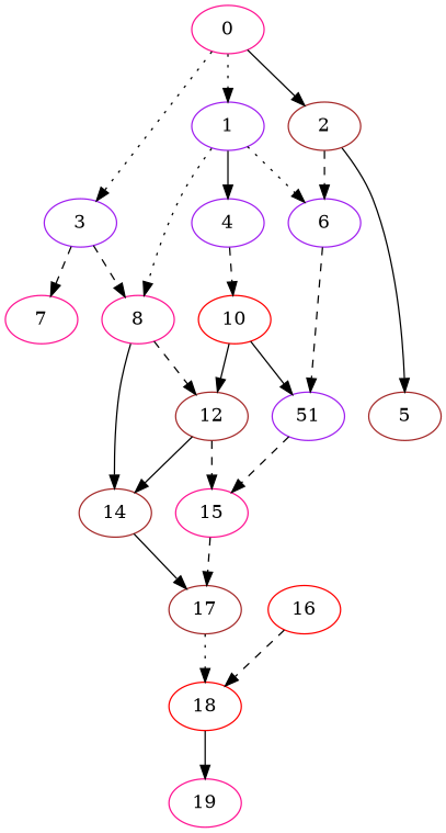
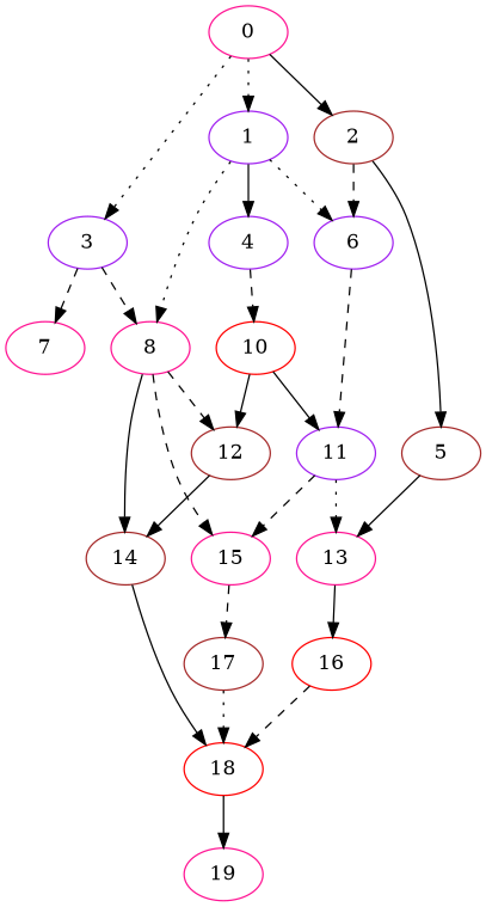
  digraph {
    node [color=deeppink kernel=trsm]
    edge [style=solid x=0 y=3]
    0 [kernel=potrf]
    1 [color=purple]
    2 [color=brown]
    3 [color=purple]
    4 [color=purple kernel=syrk]
    6 [color=purple kernel=gemm]
    8 [kernel=gemm]
    5 [color=brown kernel=syrk]
    7 [kernel=syrk]
    10 [color=red kernel=potrf]
-   11 [color=purple label=51]
+   11 [color=purple]
    12 [color=brown]
    14 [color=brown kernel=syrk]
+   13 [kernel=syrk]
    15 [kernel=gemm]
    16 [color=red kernel=potrf]
    17 [color=brown]
    18 [color=red kernel=syrk]
    19 [kernel=potrf]
    0 -> 1 [style=dotted y=0]
    0 -> 2 [y=0]
    0 -> 3 [style=dotted y=0]
    1 -> 4 [y=1]
    1 -> 6 [style=dotted y=1]
    1 -> 8 [style=dotted y=1]
    2 -> 6 [style=dashed y=2]
    2 -> 5 [y=2]
    3 -> 8 [style=dashed]
    3 -> 7 [style=dashed]
    4 -> 10 [style=dashed x=1 y=1]
    6 -> 11 [style=dashed x=1 y=2]
    8 -> 12 [style=dashed x=1]
    8 -> 14 [x=3]
+   5 -> 13 [x=2 y=2]
    10 -> 11 [x=1 y=1]
    10 -> 12 [x=1 y=1]
+   11 -> 13 [style=dotted x=1 y=2]
    11 -> 15 [style=dashed x=1 y=2]
    12 -> 14 [x=1]
-   12 -> 15 [style=dashed x=1]
-   14 -> 17 [x=3]
+   8 -> 15 [style=dashed x=1]
+   14 -> 18 [x=3]
+   13 -> 16 [x=2 y=2]
    15 -> 17 [style=dashed x=2]
    16 -> 18 [style=dashed x=2 y=2]
    17 -> 18 [style=dotted x=2]
    18 -> 19 [x=3]
  }
